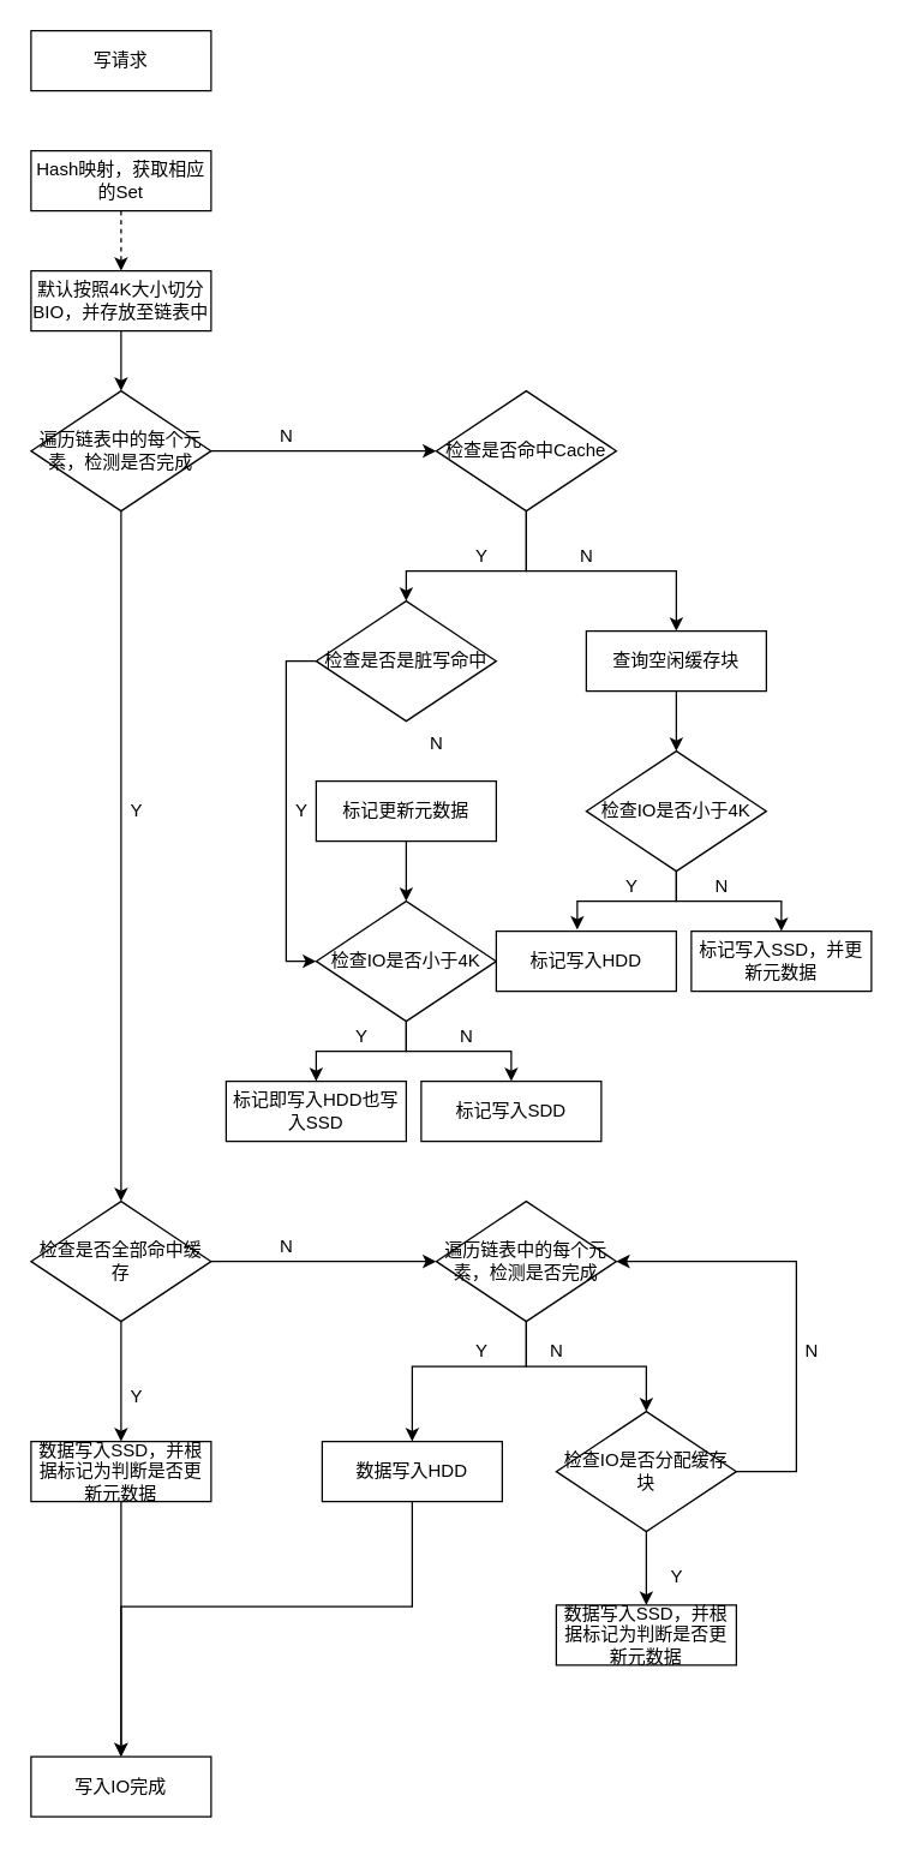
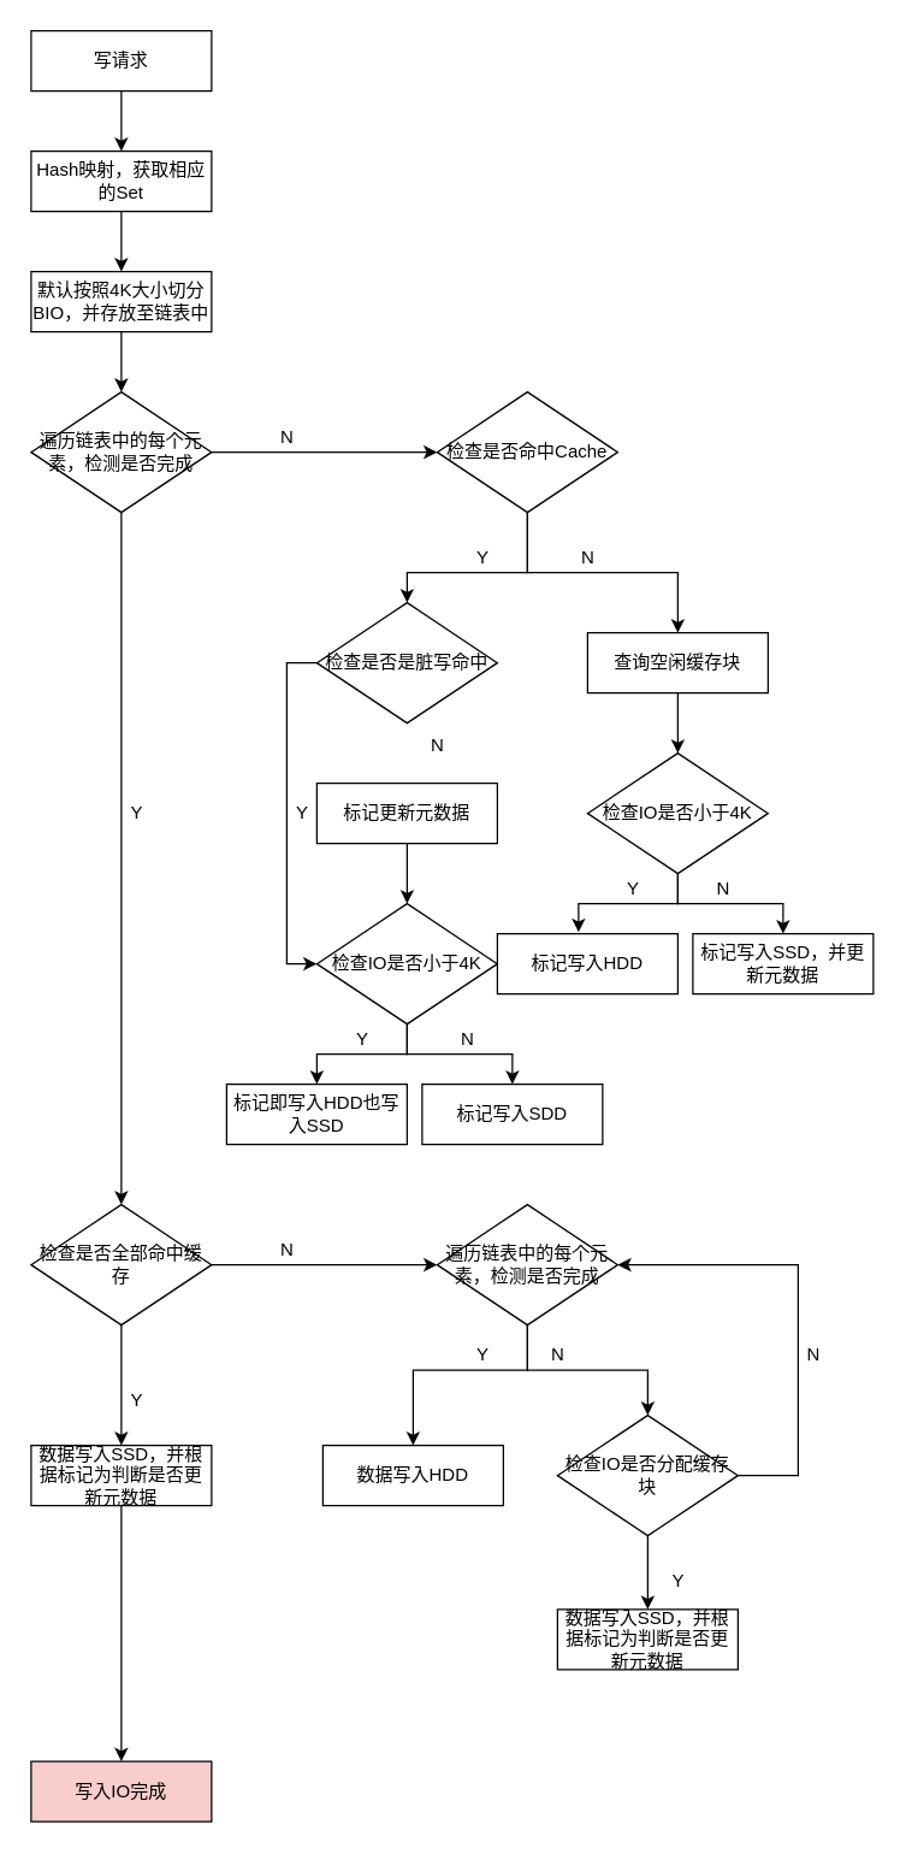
  <mxCell id="0" />
  <mxCell id="1" parent="0" />
+ <mxCell id="2" style="edgeStyle=orthogonalEdgeStyle;rounded=0;orthogonalLoop=1;jettySize=auto;html=1;entryX=0.5;entryY=0;entryDx=0;entryDy=0;" edge="1" parent="1" source="3" target="5"><mxGeometry relative="1" as="geometry" /></mxCell>
  <mxCell id="3" value="写请求" style="rounded=0;whiteSpace=wrap;html=1;" vertex="1" parent="1"><mxGeometry x="20" y="20" width="120" height="40" as="geometry" /></mxCell>
- <mxCell id="4" style="edgeStyle=orthogonalEdgeStyle;rounded=0;orthogonalLoop=1;jettySize=auto;html=1;entryX=0.5;entryY=0;entryDx=0;entryDy=0;dashed=1;" edge="1" parent="1" source="5" target="7"><mxGeometry relative="1" as="geometry" /></mxCell>
+ <mxCell id="4" style="edgeStyle=orthogonalEdgeStyle;rounded=0;orthogonalLoop=1;jettySize=auto;html=1;entryX=0.5;entryY=0;entryDx=0;entryDy=0;" edge="1" parent="1" source="5" target="7"><mxGeometry relative="1" as="geometry" /></mxCell>
  <mxCell id="5" value="Hash映射，获取相应的Set" style="rounded=0;whiteSpace=wrap;html=1;" vertex="1" parent="1"><mxGeometry x="20" y="100" width="120" height="40" as="geometry" /></mxCell>
  <mxCell id="6" style="edgeStyle=orthogonalEdgeStyle;rounded=0;orthogonalLoop=1;jettySize=auto;html=1;entryX=0.5;entryY=0;entryDx=0;entryDy=0;" edge="1" parent="1" source="7" target="10"><mxGeometry relative="1" as="geometry" /></mxCell>
  <mxCell id="7" value="默认按照4K大小切分BIO，并存放至链表中" style="rounded=0;whiteSpace=wrap;html=1;" vertex="1" parent="1"><mxGeometry x="20" y="180" width="120" height="40" as="geometry" /></mxCell>
  <mxCell id="8" style="edgeStyle=orthogonalEdgeStyle;rounded=0;orthogonalLoop=1;jettySize=auto;html=1;entryX=0;entryY=0.5;entryDx=0;entryDy=0;" edge="1" parent="1" source="10" target="13"><mxGeometry relative="1" as="geometry" /></mxCell>
  <mxCell id="9" style="edgeStyle=orthogonalEdgeStyle;rounded=0;orthogonalLoop=1;jettySize=auto;html=1;entryX=0.5;entryY=0;entryDx=0;entryDy=0;" edge="1" parent="1" source="10" target="41"><mxGeometry relative="1" as="geometry" /></mxCell>
  <mxCell id="10" value="遍历链表中的每个元素，检测是否完成" style="rhombus;whiteSpace=wrap;html=1;" vertex="1" parent="1"><mxGeometry x="20" y="260" width="120" height="80" as="geometry" /></mxCell>
  <mxCell id="11" style="edgeStyle=orthogonalEdgeStyle;rounded=0;orthogonalLoop=1;jettySize=auto;html=1;entryX=0.5;entryY=0;entryDx=0;entryDy=0;" edge="1" parent="1" source="13" target="17"><mxGeometry relative="1" as="geometry"><mxPoint x="200" y="420" as="targetPoint" /><Array as="points"><mxPoint x="350" y="380" /><mxPoint x="270" y="380" /></Array></mxGeometry></mxCell>
  <mxCell id="12" style="edgeStyle=orthogonalEdgeStyle;rounded=0;orthogonalLoop=1;jettySize=auto;html=1;entryX=0.5;entryY=0;entryDx=0;entryDy=0;" edge="1" parent="1" source="13" target="22"><mxGeometry relative="1" as="geometry" /></mxCell>
  <mxCell id="13" value="检查是否命中Cache" style="rhombus;whiteSpace=wrap;html=1;" vertex="1" parent="1"><mxGeometry x="290" y="260" width="120" height="80" as="geometry" /></mxCell>
  <mxCell id="14" value="N" style="text;html=1;align=center;verticalAlign=middle;resizable=0;points=[];autosize=1;strokeColor=none;fillColor=none;" vertex="1" parent="1"><mxGeometry x="180" y="280" width="20" height="20" as="geometry" /></mxCell>
  <mxCell id="15" value="Y" style="text;html=1;align=center;verticalAlign=middle;resizable=0;points=[];autosize=1;strokeColor=none;fillColor=none;" vertex="1" parent="1"><mxGeometry x="310" y="360" width="20" height="20" as="geometry" /></mxCell>
  <mxCell id="16" style="edgeStyle=orthogonalEdgeStyle;rounded=0;orthogonalLoop=1;jettySize=auto;html=1;entryX=0;entryY=0.5;entryDx=0;entryDy=0;" edge="1" parent="1" source="17" target="26"><mxGeometry relative="1" as="geometry"><Array as="points"><mxPoint x="190" y="440" /><mxPoint x="190" y="640" /></Array></mxGeometry></mxCell>
  <mxCell id="17" value="检查是否是脏写命中" style="rhombus;whiteSpace=wrap;html=1;" vertex="1" parent="1"><mxGeometry x="210" y="400" width="120" height="80" as="geometry" /></mxCell>
  <mxCell id="18" style="edgeStyle=orthogonalEdgeStyle;rounded=0;orthogonalLoop=1;jettySize=auto;html=1;entryX=0.5;entryY=0;entryDx=0;entryDy=0;" edge="1" parent="1" source="19" target="26"><mxGeometry relative="1" as="geometry" /></mxCell>
  <mxCell id="19" value="标记更新元数据" style="rounded=0;whiteSpace=wrap;html=1;" vertex="1" parent="1"><mxGeometry x="210" y="520" width="120" height="40" as="geometry" /></mxCell>
  <mxCell id="20" value="N" style="text;html=1;align=center;verticalAlign=middle;resizable=0;points=[];autosize=1;strokeColor=none;fillColor=none;" vertex="1" parent="1"><mxGeometry x="280" y="485" width="20" height="20" as="geometry" /></mxCell>
  <mxCell id="21" style="edgeStyle=orthogonalEdgeStyle;rounded=0;orthogonalLoop=1;jettySize=auto;html=1;entryX=0.5;entryY=0;entryDx=0;entryDy=0;" edge="1" parent="1" source="22" target="34"><mxGeometry relative="1" as="geometry" /></mxCell>
  <mxCell id="22" value="查询空闲缓存块" style="rounded=0;whiteSpace=wrap;html=1;" vertex="1" parent="1"><mxGeometry x="390" y="420" width="120" height="40" as="geometry" /></mxCell>
  <mxCell id="23" value="N" style="text;html=1;align=center;verticalAlign=middle;resizable=0;points=[];autosize=1;strokeColor=none;fillColor=none;" vertex="1" parent="1"><mxGeometry x="380" y="360" width="20" height="20" as="geometry" /></mxCell>
  <mxCell id="24" style="edgeStyle=orthogonalEdgeStyle;rounded=0;orthogonalLoop=1;jettySize=auto;html=1;entryX=0.5;entryY=0;entryDx=0;entryDy=0;" edge="1" parent="1" source="26" target="27"><mxGeometry relative="1" as="geometry" /></mxCell>
  <mxCell id="25" style="edgeStyle=orthogonalEdgeStyle;rounded=0;orthogonalLoop=1;jettySize=auto;html=1;entryX=0.5;entryY=0;entryDx=0;entryDy=0;" edge="1" parent="1" source="26" target="30"><mxGeometry relative="1" as="geometry" /></mxCell>
  <mxCell id="26" value="检查IO是否小于4K" style="rhombus;whiteSpace=wrap;html=1;" vertex="1" parent="1"><mxGeometry x="210" y="600" width="120" height="80" as="geometry" /></mxCell>
  <mxCell id="27" value="标记即写入HDD也写入SSD" style="rounded=0;whiteSpace=wrap;html=1;" vertex="1" parent="1"><mxGeometry x="150" y="720" width="120" height="40" as="geometry" /></mxCell>
  <mxCell id="28" value="Y" style="text;html=1;align=center;verticalAlign=middle;resizable=0;points=[];autosize=1;strokeColor=none;fillColor=none;" vertex="1" parent="1"><mxGeometry x="230" y="680" width="20" height="20" as="geometry" /></mxCell>
  <mxCell id="29" value="Y" style="text;html=1;align=center;verticalAlign=middle;resizable=0;points=[];autosize=1;strokeColor=none;fillColor=none;" vertex="1" parent="1"><mxGeometry x="190" y="530" width="20" height="20" as="geometry" /></mxCell>
  <mxCell id="30" value="标记写入SDD" style="rounded=0;whiteSpace=wrap;html=1;" vertex="1" parent="1"><mxGeometry x="280" y="720" width="120" height="40" as="geometry" /></mxCell>
  <mxCell id="31" value="N" style="text;html=1;align=center;verticalAlign=middle;resizable=0;points=[];autosize=1;strokeColor=none;fillColor=none;" vertex="1" parent="1"><mxGeometry x="300" y="680" width="20" height="20" as="geometry" /></mxCell>
  <mxCell id="32" style="edgeStyle=orthogonalEdgeStyle;rounded=0;orthogonalLoop=1;jettySize=auto;html=1;entryX=0.45;entryY=-0.025;entryDx=0;entryDy=0;entryPerimeter=0;" edge="1" parent="1" source="34" target="35"><mxGeometry relative="1" as="geometry" /></mxCell>
  <mxCell id="33" style="edgeStyle=orthogonalEdgeStyle;rounded=0;orthogonalLoop=1;jettySize=auto;html=1;" edge="1" parent="1" source="34" target="36"><mxGeometry relative="1" as="geometry" /></mxCell>
  <mxCell id="34" value="检查IO是否小于4K" style="rhombus;whiteSpace=wrap;html=1;" vertex="1" parent="1"><mxGeometry x="390" y="500" width="120" height="80" as="geometry" /></mxCell>
  <mxCell id="35" value="标记写入HDD" style="rounded=0;whiteSpace=wrap;html=1;" vertex="1" parent="1"><mxGeometry x="330" y="620" width="120" height="40" as="geometry" /></mxCell>
  <mxCell id="36" value="标记写入SSD，并更新元数据" style="rounded=0;whiteSpace=wrap;html=1;" vertex="1" parent="1"><mxGeometry x="460" y="620" width="120" height="40" as="geometry" /></mxCell>
  <mxCell id="37" value="N" style="text;html=1;align=center;verticalAlign=middle;resizable=0;points=[];autosize=1;strokeColor=none;fillColor=none;" vertex="1" parent="1"><mxGeometry x="470" y="580" width="20" height="20" as="geometry" /></mxCell>
  <mxCell id="38" value="Y" style="text;html=1;align=center;verticalAlign=middle;resizable=0;points=[];autosize=1;strokeColor=none;fillColor=none;" vertex="1" parent="1"><mxGeometry x="410" y="580" width="20" height="20" as="geometry" /></mxCell>
  <mxCell id="39" style="edgeStyle=orthogonalEdgeStyle;rounded=0;orthogonalLoop=1;jettySize=auto;html=1;entryX=0.5;entryY=0;entryDx=0;entryDy=0;" edge="1" parent="1" source="41" target="44"><mxGeometry relative="1" as="geometry" /></mxCell>
  <mxCell id="40" style="edgeStyle=orthogonalEdgeStyle;rounded=0;orthogonalLoop=1;jettySize=auto;html=1;entryX=0;entryY=0.5;entryDx=0;entryDy=0;" edge="1" parent="1" source="41" target="49"><mxGeometry relative="1" as="geometry" /></mxCell>
  <mxCell id="41" value="检查是否全部命中缓存" style="rhombus;whiteSpace=wrap;html=1;" vertex="1" parent="1"><mxGeometry x="20" y="800" width="120" height="80" as="geometry" /></mxCell>
  <mxCell id="42" value="Y" style="text;html=1;align=center;verticalAlign=middle;resizable=0;points=[];autosize=1;strokeColor=none;fillColor=none;" vertex="1" parent="1"><mxGeometry x="80" y="530" width="20" height="20" as="geometry" /></mxCell>
  <mxCell id="43" style="edgeStyle=orthogonalEdgeStyle;rounded=0;orthogonalLoop=1;jettySize=auto;html=1;entryX=0.5;entryY=0;entryDx=0;entryDy=0;" edge="1" parent="1" source="44" target="46"><mxGeometry relative="1" as="geometry" /></mxCell>
  <mxCell id="44" value="数据写入SSD，并根据标记为判断是否更新元数据" style="rounded=0;whiteSpace=wrap;html=1;" vertex="1" parent="1"><mxGeometry x="20" y="960" width="120" height="40" as="geometry" /></mxCell>
  <mxCell id="45" value="Y" style="text;html=1;align=center;verticalAlign=middle;resizable=0;points=[];autosize=1;strokeColor=none;fillColor=none;" vertex="1" parent="1"><mxGeometry x="80" y="920" width="20" height="20" as="geometry" /></mxCell>
- <mxCell id="46" value="写入IO完成" style="rounded=0;whiteSpace=wrap;html=1;" vertex="1" parent="1"><mxGeometry x="20" y="1170" width="120" height="40" as="geometry" /></mxCell>
+ <mxCell id="46" value="写入IO完成" style="rounded=0;whiteSpace=wrap;html=1;fillColor=#f8cecc;" vertex="1" parent="1"><mxGeometry x="20" y="1170" width="120" height="40" as="geometry" /></mxCell>
  <mxCell id="47" style="edgeStyle=orthogonalEdgeStyle;rounded=0;orthogonalLoop=1;jettySize=auto;html=1;entryX=0.5;entryY=0;entryDx=0;entryDy=0;" edge="1" parent="1" source="49" target="53"><mxGeometry relative="1" as="geometry" /></mxCell>
  <mxCell id="48" style="edgeStyle=orthogonalEdgeStyle;rounded=0;orthogonalLoop=1;jettySize=auto;html=1;entryX=0.5;entryY=0;entryDx=0;entryDy=0;" edge="1" parent="1" source="49" target="59"><mxGeometry relative="1" as="geometry"><Array as="points"><mxPoint x="350" y="910" /><mxPoint x="274" y="910" /></Array></mxGeometry></mxCell>
  <mxCell id="49" value="遍历链表中的每个元素，检测是否完成" style="rhombus;whiteSpace=wrap;html=1;" vertex="1" parent="1"><mxGeometry x="290" y="800" width="120" height="80" as="geometry" /></mxCell>
  <mxCell id="50" value="N" style="text;html=1;align=center;verticalAlign=middle;resizable=0;points=[];autosize=1;strokeColor=none;fillColor=none;" vertex="1" parent="1"><mxGeometry x="180" y="820" width="20" height="20" as="geometry" /></mxCell>
  <mxCell id="51" style="edgeStyle=orthogonalEdgeStyle;rounded=0;orthogonalLoop=1;jettySize=auto;html=1;entryX=1;entryY=0.5;entryDx=0;entryDy=0;" edge="1" parent="1" source="53" target="49"><mxGeometry relative="1" as="geometry"><Array as="points"><mxPoint x="530" y="980" /><mxPoint x="530" y="840" /></Array></mxGeometry></mxCell>
  <mxCell id="52" style="edgeStyle=orthogonalEdgeStyle;rounded=0;orthogonalLoop=1;jettySize=auto;html=1;entryX=0.5;entryY=0;entryDx=0;entryDy=0;" edge="1" parent="1" source="53" target="56"><mxGeometry relative="1" as="geometry" /></mxCell>
  <mxCell id="53" value="检查IO是否分配缓存块" style="rhombus;whiteSpace=wrap;html=1;" vertex="1" parent="1"><mxGeometry x="370" y="940" width="120" height="80" as="geometry" /></mxCell>
  <mxCell id="54" value="N" style="text;html=1;align=center;verticalAlign=middle;resizable=0;points=[];autosize=1;strokeColor=none;fillColor=none;" vertex="1" parent="1"><mxGeometry x="360" y="890" width="20" height="20" as="geometry" /></mxCell>
  <mxCell id="55" value="N" style="text;html=1;align=center;verticalAlign=middle;resizable=0;points=[];autosize=1;strokeColor=none;fillColor=none;" vertex="1" parent="1"><mxGeometry x="530" y="890" width="20" height="20" as="geometry" /></mxCell>
  <mxCell id="56" value="数据写入SSD，并根据标记为判断是否更新元数据" style="rounded=0;whiteSpace=wrap;html=1;" vertex="1" parent="1"><mxGeometry x="370" y="1069" width="120" height="40" as="geometry" /></mxCell>
  <mxCell id="57" value="Y" style="text;html=1;align=center;verticalAlign=middle;resizable=0;points=[];autosize=1;strokeColor=none;fillColor=none;" vertex="1" parent="1"><mxGeometry x="440" y="1040" width="20" height="20" as="geometry" /></mxCell>
- <mxCell id="58" style="edgeStyle=orthogonalEdgeStyle;rounded=0;orthogonalLoop=1;jettySize=auto;html=1;entryX=0.5;entryY=0;entryDx=0;entryDy=0;" edge="1" parent="1" source="59" target="46"><mxGeometry relative="1" as="geometry"><Array as="points"><mxPoint x="274" y="1070" /><mxPoint x="80" y="1070" /></Array></mxGeometry></mxCell>
  <mxCell id="59" value="数据写入HDD" style="rounded=0;whiteSpace=wrap;html=1;" vertex="1" parent="1"><mxGeometry x="214" y="960" width="120" height="40" as="geometry" /></mxCell>
  <mxCell id="60" value="Y" style="text;html=1;align=center;verticalAlign=middle;resizable=0;points=[];autosize=1;strokeColor=none;fillColor=none;" vertex="1" parent="1"><mxGeometry x="310" y="890" width="20" height="20" as="geometry" /></mxCell>
